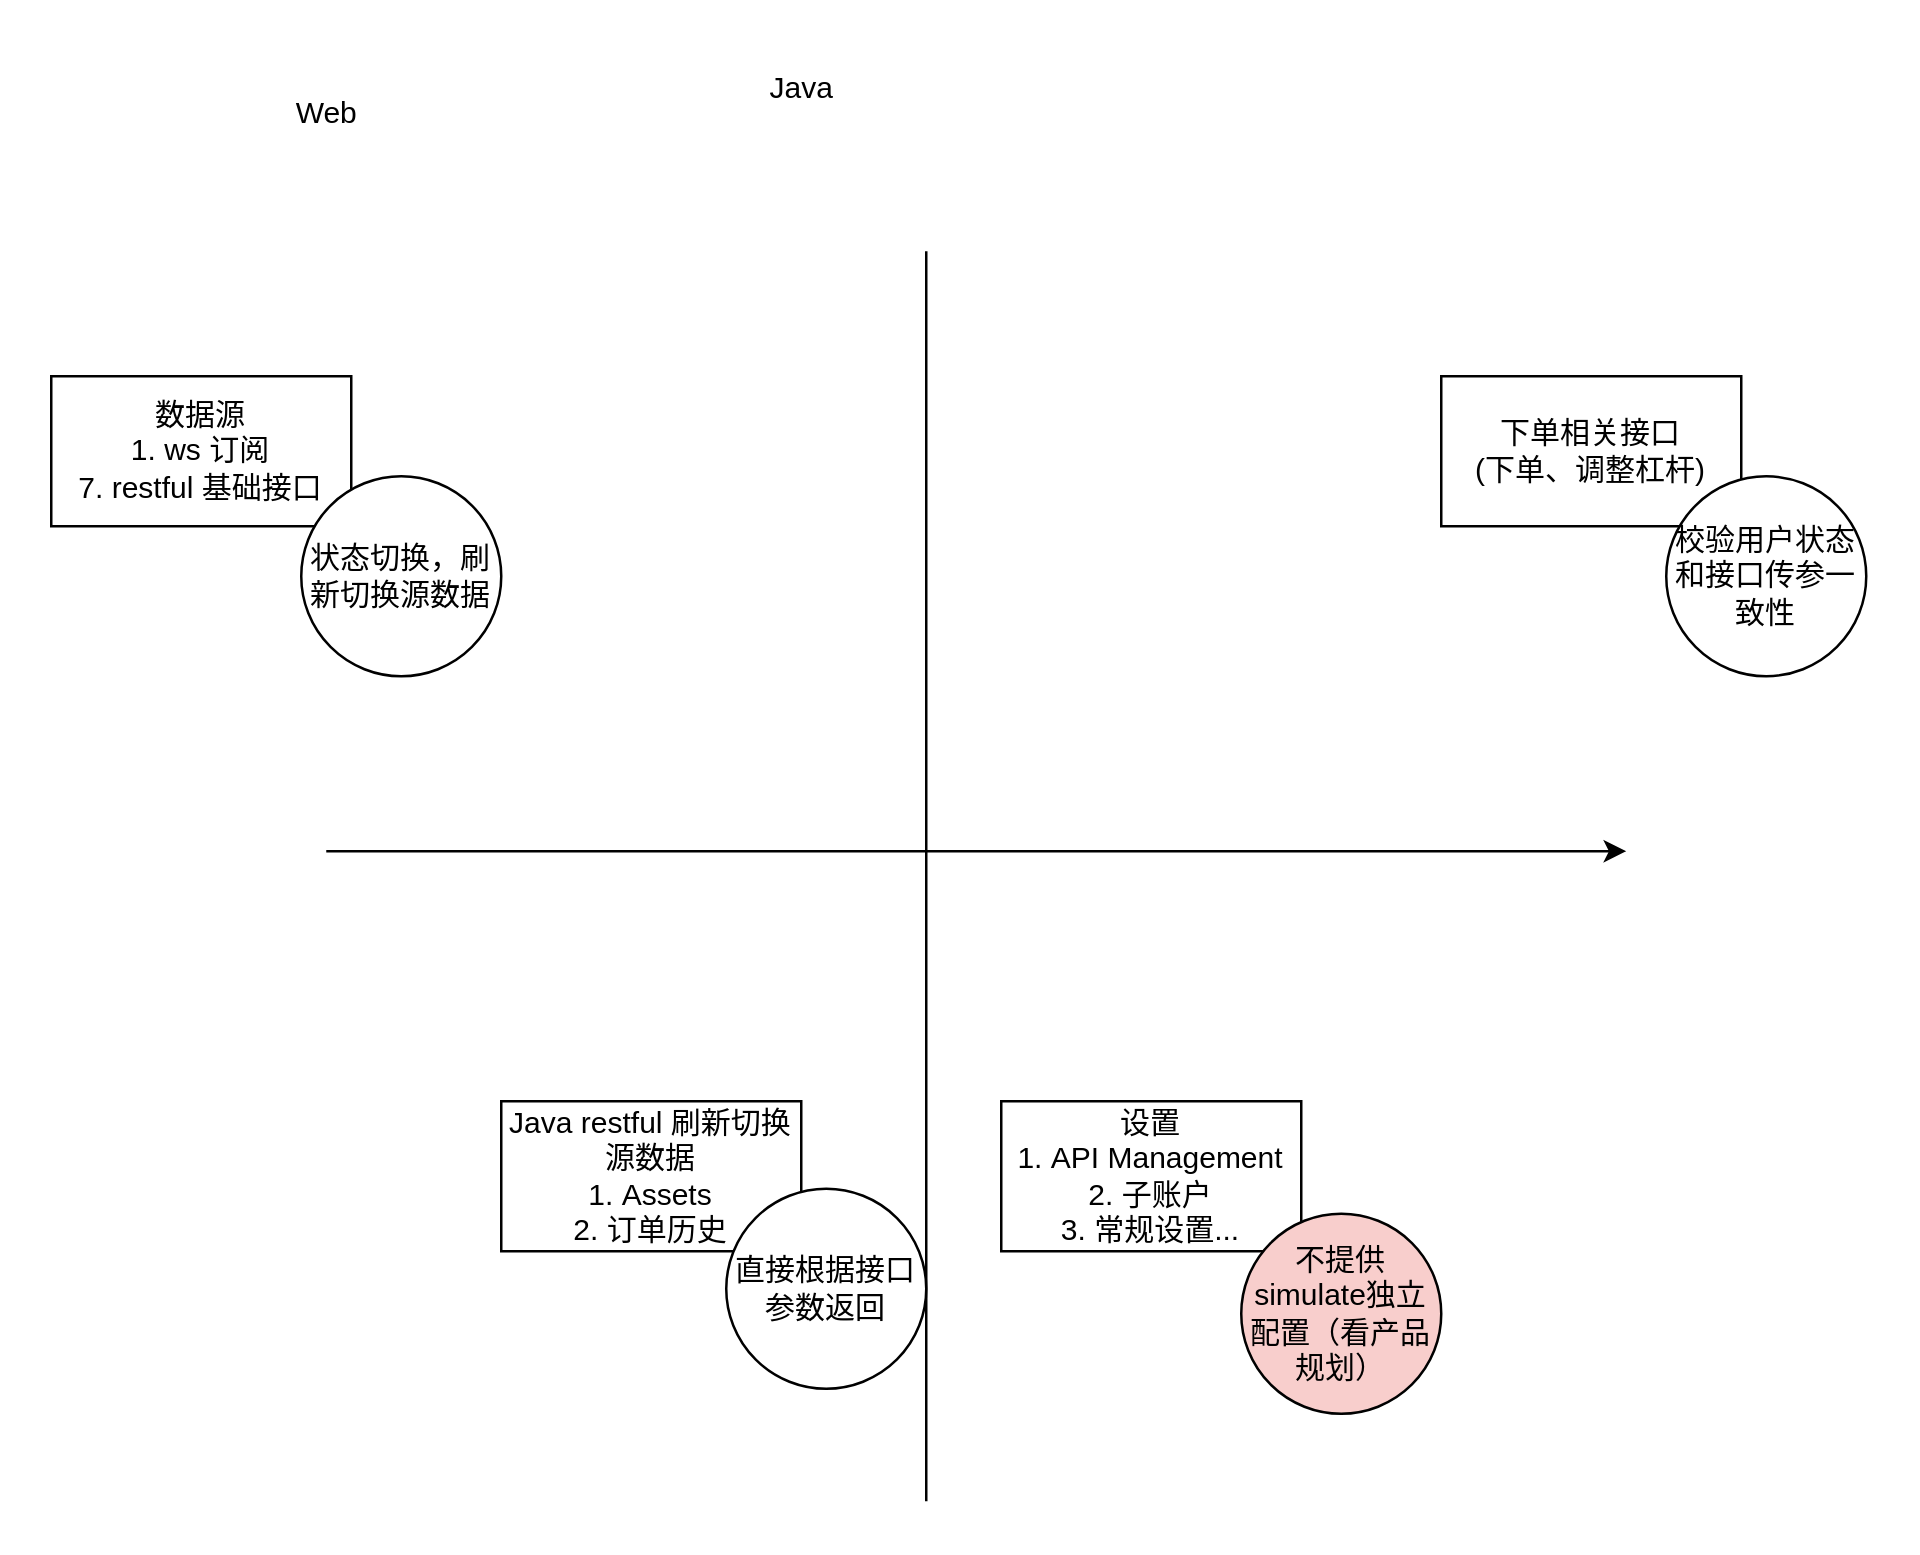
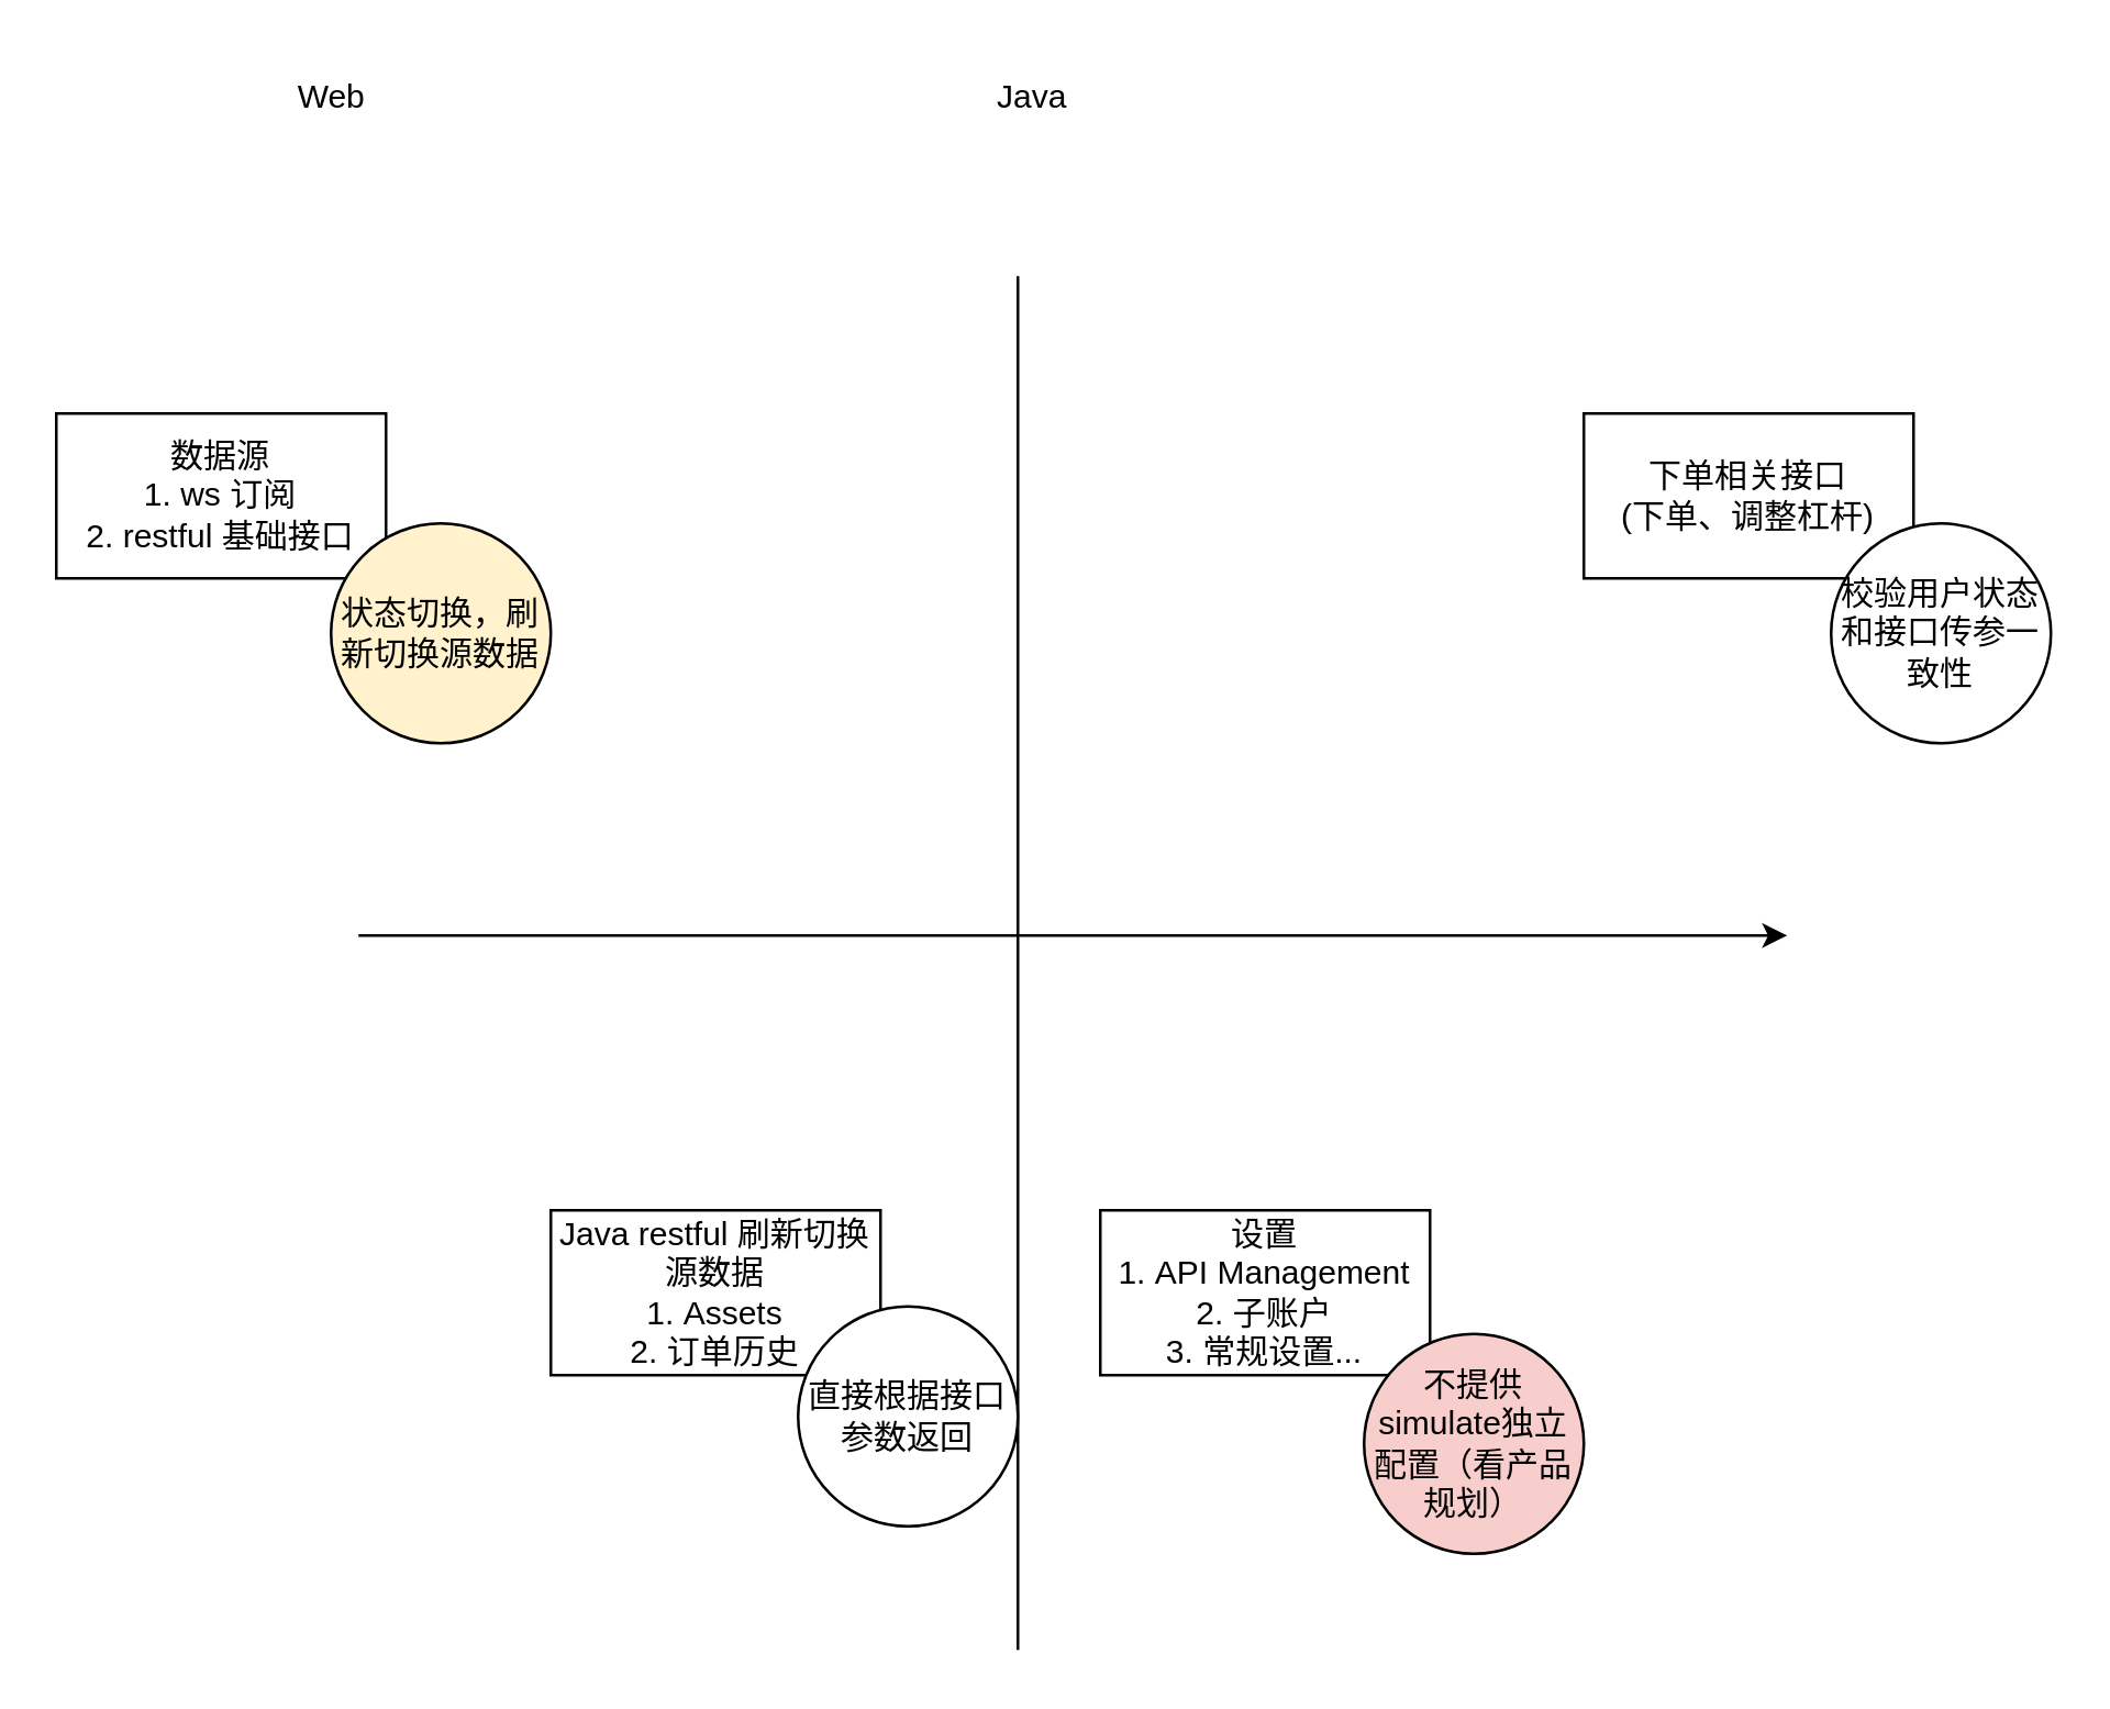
  <mxCell id="0" />
  <mxCell id="1" parent="0" />
  <mxCell id="2" value="" style="endArrow=classic;html=1;rounded=0;" edge="1" parent="1"><mxGeometry width="50" height="50" relative="1" as="geometry"><mxPoint x="130" y="340" as="sourcePoint" /><mxPoint x="650" y="340" as="targetPoint" /></mxGeometry></mxCell>
  <mxCell id="3" value="" style="endArrow=none;html=1;rounded=0;" edge="1" parent="1"><mxGeometry width="50" height="50" relative="1" as="geometry"><mxPoint x="370" y="600" as="sourcePoint" /><mxPoint x="370" y="100" as="targetPoint" /></mxGeometry></mxCell>
- <mxCell id="4" value="Web" style="text;html=1;align=center;verticalAlign=middle;resizable=0;points=[];autosize=1;strokeColor=none;fillColor=none;" vertex="1" parent="1"><mxGeometry x="105" y="30" width="50" height="30" as="geometry" /></mxCell>
- <mxCell id="5" value="Java" style="text;html=1;align=center;verticalAlign=middle;resizable=0;points=[];autosize=1;strokeColor=none;fillColor=none;" vertex="1" parent="1"><mxGeometry x="295" y="20" width="50" height="30" as="geometry" /></mxCell>
- <mxCell id="6" value="数据源&lt;br&gt;1. ws 订阅&lt;br&gt;7. restful 基础接口" style="whiteSpace=wrap;html=1;" vertex="1" parent="1"><mxGeometry x="20" y="150" width="120" height="60" as="geometry" /></mxCell>
+ <mxCell id="4" value="Web" style="text;html=1;align=center;verticalAlign=middle;resizable=0;points=[];autosize=1;strokeColor=none;fillColor=none;" vertex="1" parent="1"><mxGeometry x="95" y="20" width="50" height="30" as="geometry" /></mxCell>
+ <mxCell id="5" value="Java" style="text;html=1;align=center;verticalAlign=middle;resizable=0;points=[];autosize=1;strokeColor=none;fillColor=none;" vertex="1" parent="1"><mxGeometry x="350" y="20" width="50" height="30" as="geometry" /></mxCell>
+ <mxCell id="6" value="数据源&lt;br&gt;1. ws 订阅&lt;br&gt;2. restful 基础接口" style="whiteSpace=wrap;html=1;" vertex="1" parent="1"><mxGeometry x="20" y="150" width="120" height="60" as="geometry" /></mxCell>
  <mxCell id="7" value="下单相关接口&lt;br&gt;(下单、调整杠杆)" style="whiteSpace=wrap;html=1;" vertex="1" parent="1"><mxGeometry x="576" y="150" width="120" height="60" as="geometry" /></mxCell>
  <mxCell id="8" value="Java restful 刷新切换源数据&lt;br&gt;1. Assets&lt;br&gt;2. 订单历史" style="whiteSpace=wrap;html=1;" vertex="1" parent="1"><mxGeometry x="200" y="440" width="120" height="60" as="geometry" /></mxCell>
  <mxCell id="9" value="校验用户状态和接口传参一致性" style="ellipse;whiteSpace=wrap;html=1;" vertex="1" parent="1"><mxGeometry x="666" y="190" width="80" height="80" as="geometry" /></mxCell>
  <mxCell id="10" value="直接根据接口参数返回" style="ellipse;whiteSpace=wrap;html=1;" vertex="1" parent="1"><mxGeometry x="290" y="475" width="80" height="80" as="geometry" /></mxCell>
  <mxCell id="11" value="设置&lt;br&gt;1. API Management&lt;br&gt;2. 子账户&lt;br&gt;3. 常规设置..." style="whiteSpace=wrap;html=1;" vertex="1" parent="1"><mxGeometry x="400" y="440" width="120" height="60" as="geometry" /></mxCell>
  <mxCell id="12" value="不提供simulate独立配置（看产品规划）" style="ellipse;whiteSpace=wrap;html=1;fillColor=#f8cecc;" vertex="1" parent="1"><mxGeometry x="496" y="485" width="80" height="80" as="geometry" /></mxCell>
- <mxCell id="13" value="状态切换，刷新切换源数据" style="ellipse;whiteSpace=wrap;html=1;" vertex="1" parent="1"><mxGeometry x="120" y="190" width="80" height="80" as="geometry" /></mxCell>
+ <mxCell id="13" value="状态切换，刷新切换源数据" style="ellipse;whiteSpace=wrap;html=1;fillColor=#fff2cc;" vertex="1" parent="1"><mxGeometry x="120" y="190" width="80" height="80" as="geometry" /></mxCell>
